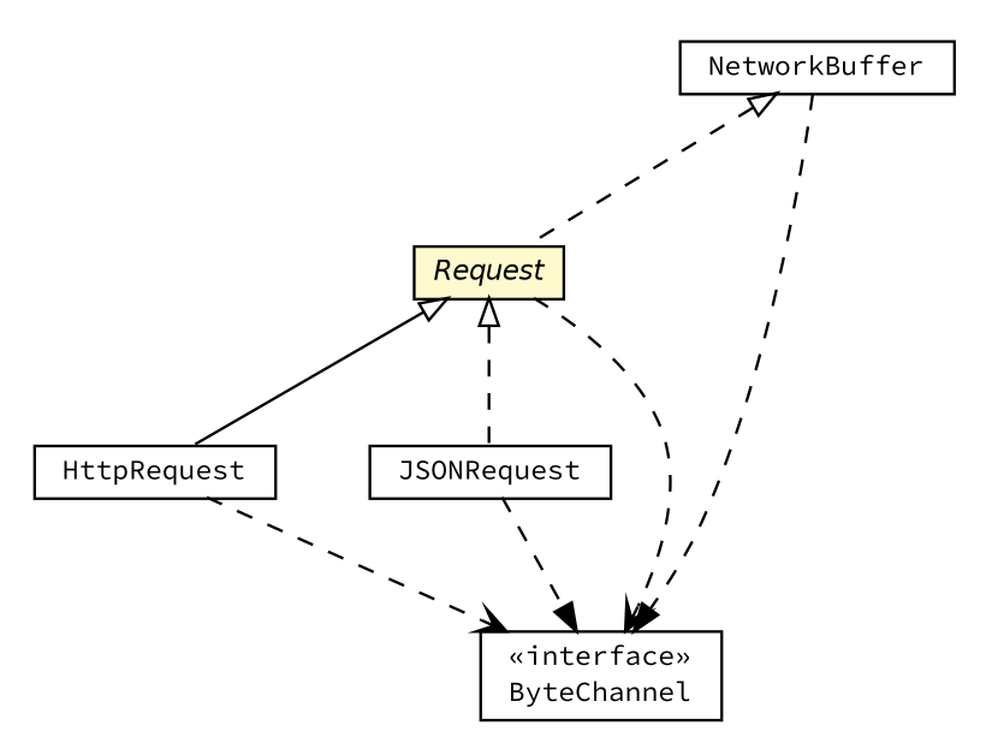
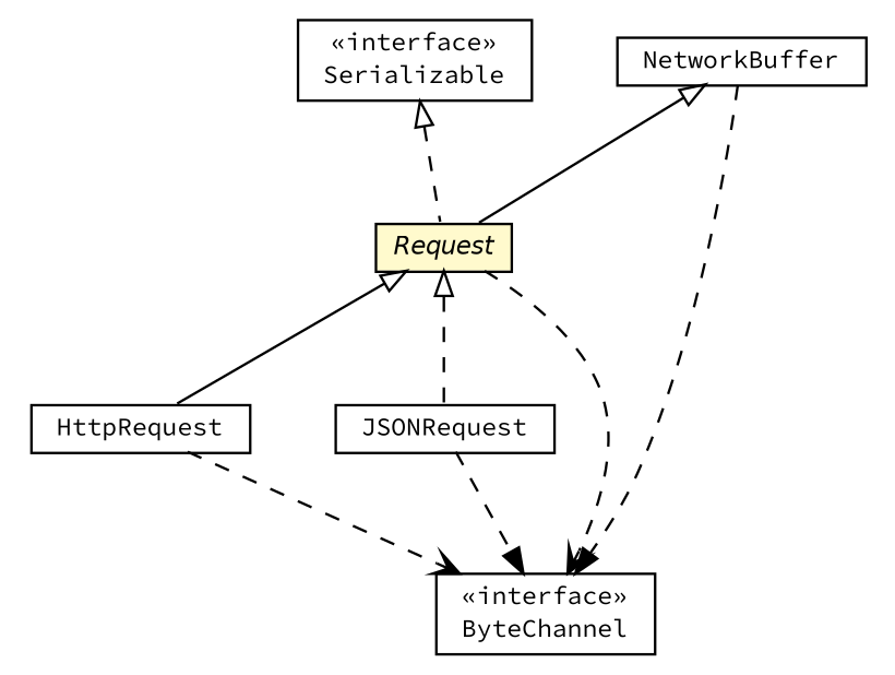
  digraph {
    fontname="Source Code Pro"
    nodesep=0.25
    ranksep=0.5
    node [fontcolor=black fontname="Source Code Pro" fontsize=10.0 shape=plaintext]
    edge [fontname="Source Code Pro" fontsize=10 headport=p labelfontname=Helvetica labelfontsize=10 tailport=p style=dashed]
    n1 [label=<<table title="babble.net.Request" border="0" cellborder="1" cellspacing="0" cellpadding="2" port="p" bgcolor="lemonChiffon" href="./Request.html"> 		<tr><td><table border="0" cellspacing="0" cellpadding="1"> <tr><td align="center" balign="center"><font face="Helvetica-Oblique"> Request </font></td></tr> 		</table></td></tr> 		</table>>]
    n2 [label=<<table title="babble.net.http.HttpRequest" border="0" cellborder="1" cellspacing="0" cellpadding="2" port="p" href="./http/HttpRequest.html"> 		<tr><td><table border="0" cellspacing="0" cellpadding="1"> <tr><td align="center" balign="center"> HttpRequest </td></tr> 		</table></td></tr> 		</table>>]
    n3 [label=<<table title="babble.net.json.JSONRequest" border="0" cellborder="1" cellspacing="0" cellpadding="2" port="p" href="./json/JSONRequest.html"> 		<tr><td><table border="0" cellspacing="0" cellpadding="1"> <tr><td align="center" balign="center"> JSONRequest </td></tr> 		</table></td></tr> 		</table>>]
    n4 [label=<<table title="java.nio.channels.ByteChannel" border="0" cellborder="1" cellspacing="0" cellpadding="2" port="p" href="http://java.sun.com/j2se/1.4.2/docs/api/java/nio/channels/ByteChannel.html"> 		<tr><td><table border="0" cellspacing="0" cellpadding="1"> <tr><td align="center" balign="center"> &#171;interface&#187; </td></tr> <tr><td align="center" balign="center"> ByteChannel </td></tr> 		</table></td></tr> 		</table>>]
    n5 [label=<<table title="babble.net.NetworkBuffer" border="0" cellborder="1" cellspacing="0" cellpadding="2" port="p" href="./NetworkBuffer.html"> 		<tr><td><table border="0" cellspacing="0" cellpadding="1"> <tr><td align="center" balign="center"> NetworkBuffer </td></tr> 		</table></td></tr> 		</table>>]
+   n6 [label=<<table title="java.io.Serializable" border="0" cellborder="1" cellspacing="0" cellpadding="2" port="p" href="http://java.sun.com/j2se/1.4.2/docs/api/java/io/Serializable.html"> 		<tr><td><table border="0" cellspacing="0" cellpadding="1"> <tr><td align="center" balign="center"> &#171;interface&#187; </td></tr> <tr><td align="center" balign="center"> Serializable </td></tr> 		</table></td></tr> 		</table>>]
    n1 -> n2 [arrowtail=empty dir=back style=""]
    n1 -> n3 [arrowtail=empty dir=back]
    n1 -> n4 [arrowhead=open color=black fontcolor=black fontsize=10.0]
    n2 -> n4 [arrowhead=open color=black fontcolor=black fontsize=10.0]
    n3 -> n4 [arrowhead=normal color=black fontcolor=black fontsize=10.0]
-   n5 -> n1 [arrowtail=empty dir=back]
+   n5 -> n1 [arrowtail=empty dir=back style=""]
    n5 -> n4 [arrowhead=normal color=black fontcolor=black fontsize=10.0]
+   n6 -> n1 [arrowtail=empty dir=back]
  }
